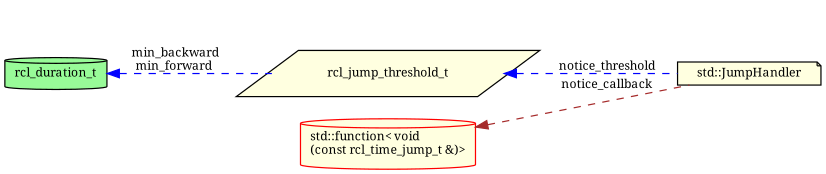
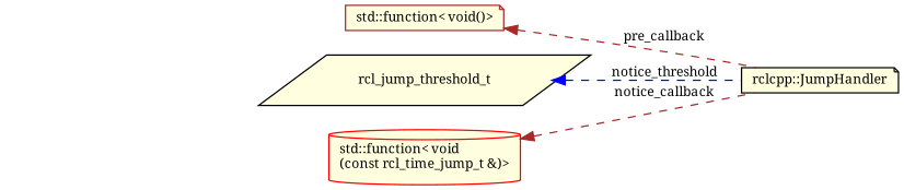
  digraph {
    fontname="Noto Serif"
    rankdir=LR
    node [color=black fillcolor=lightyellow fontname="Noto Serif" fontsize=10 shape=note style=filled]
    edge [color=brown dir=back fontname="Noto Serif" fontsize=10 labelfontname=Helvetica labelfontsize=10 style=dashed]
-   n1 [fontcolor=black height=0.2 label="std::JumpHandler" width=0.4]
+   n1 [fontcolor=black height=0.2 label="rclcpp::JumpHandler" width=0.4]
+   n2 [color=brown height=0.2 label="std::function\< void()\>" width=0.4]
    n3 [height=0.2 label=rcl_jump_threshold_t shape=parallelogram width=0.4]
-   n4 [fillcolor=palegreen height=0.2 label=rcl_duration_t shape=cylinder width=0.4]
    n5 [color=red height=0.2 label="std::function\< void\l(const rcl_time_jump_t &)\>" shape=cylinder width=0.4]
+   n2 -> n1 [label=" pre_callback"]
    n3 -> n1 [color=blue label=" notice_threshold"]
-   n4 -> n3 [color=blue label=" min_backward\nmin_forward"]
    n5 -> n1 [label=" notice_callback"]
  }
